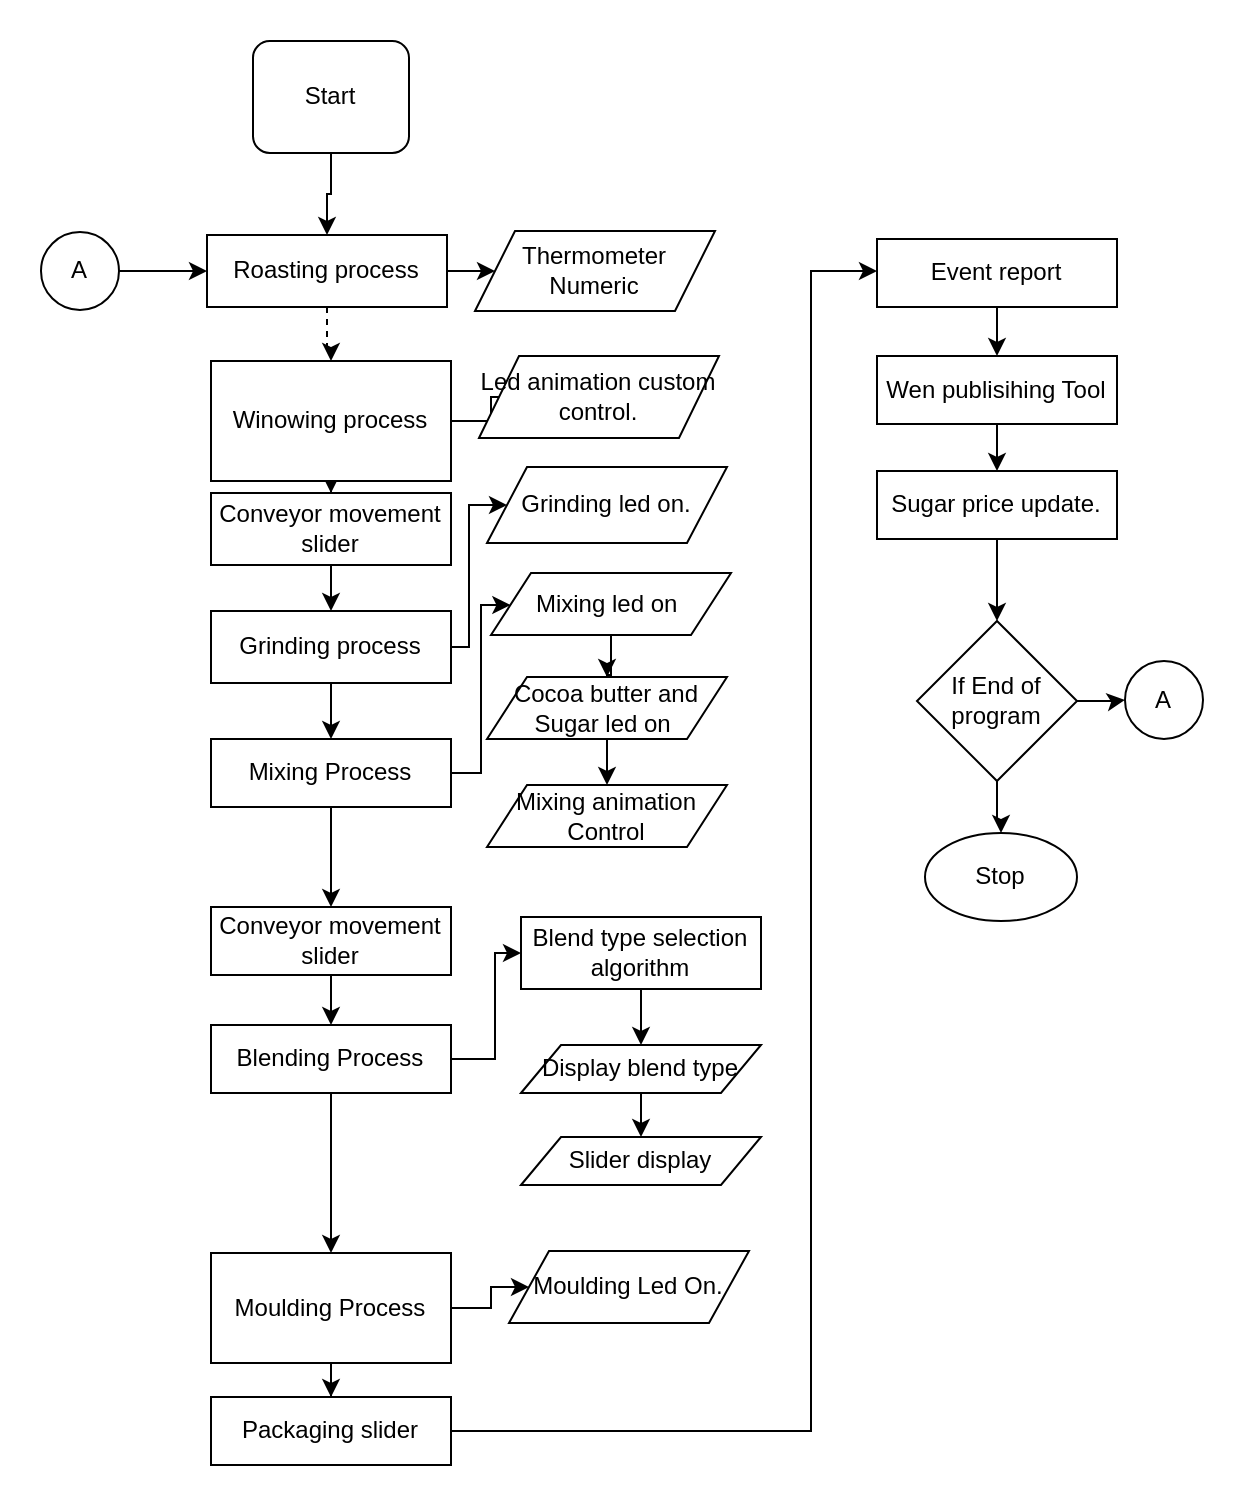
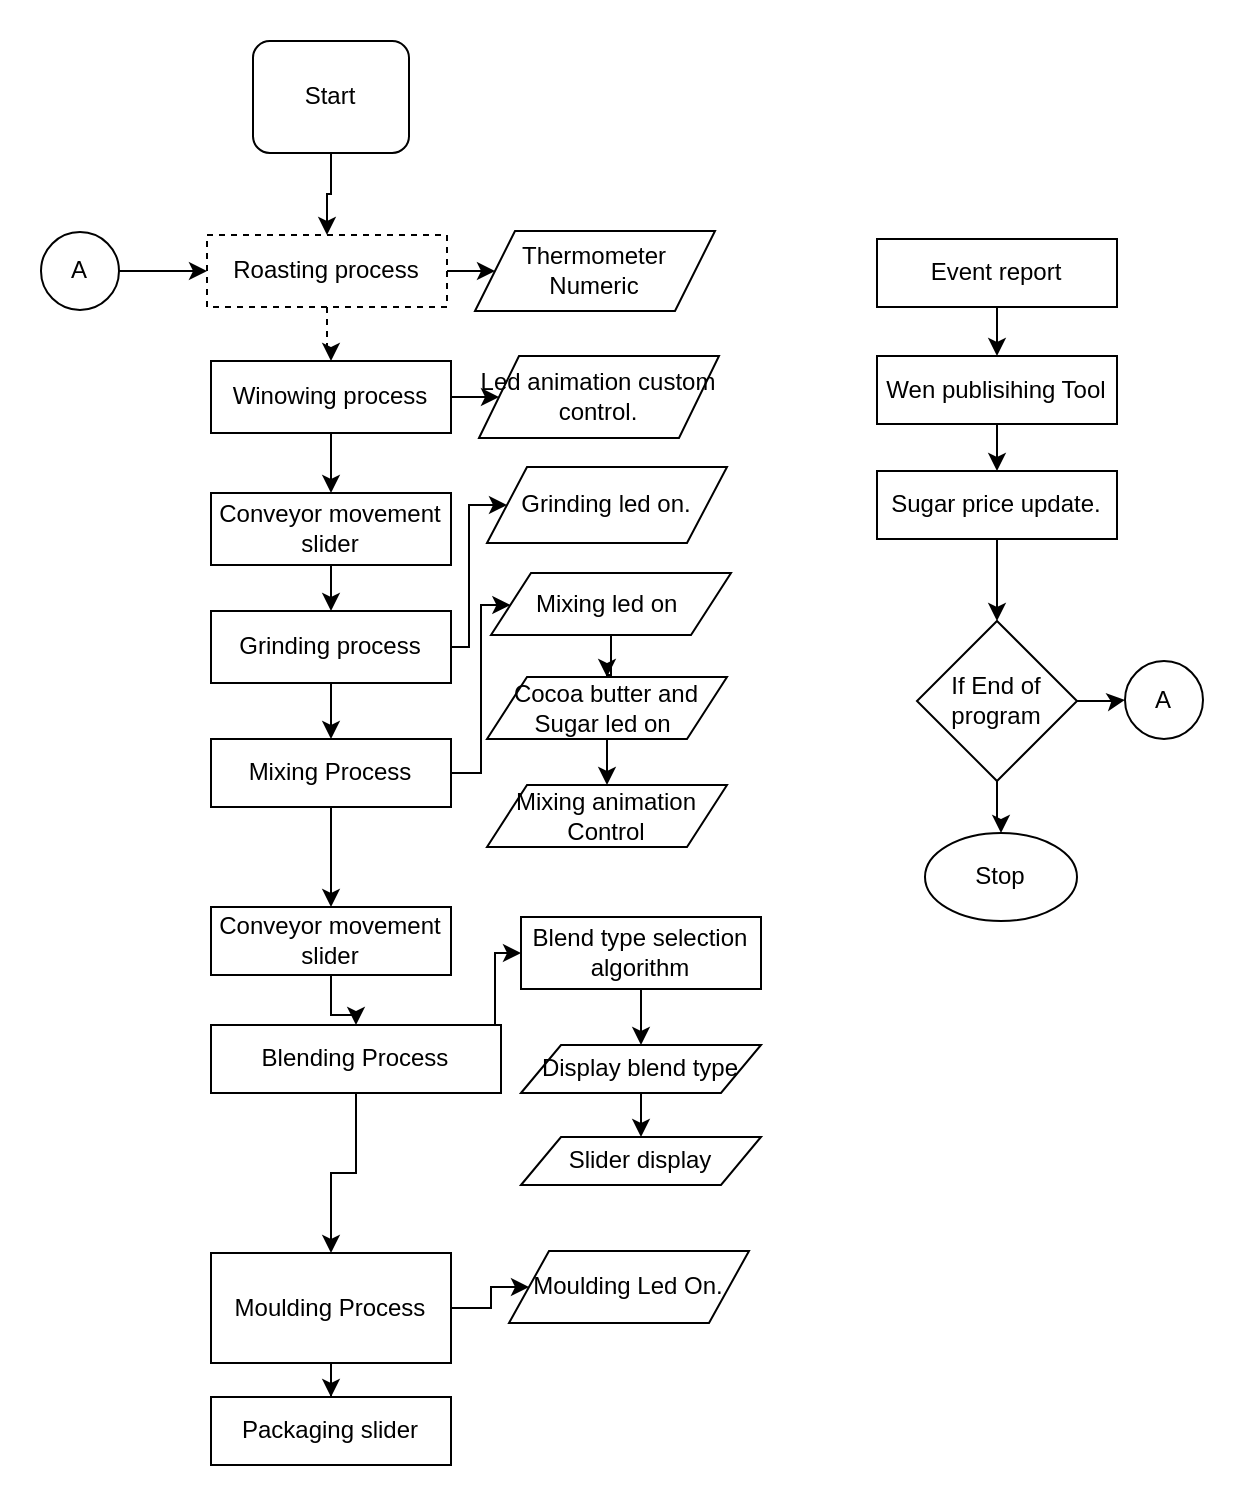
  <mxCell id="0" />
  <mxCell id="1" parent="0" />
  <mxCell id="2" value="" style="edgeStyle=orthogonalEdgeStyle;rounded=0;orthogonalLoop=1;jettySize=auto;html=1;" edge="1" parent="1" source="3" target="6"><mxGeometry relative="1" as="geometry" /></mxCell>
  <mxCell id="3" value="Start" style="whiteSpace=wrap;html=1;rounded=1;" vertex="1" parent="1"><mxGeometry x="126" y="20" width="78" height="56" as="geometry" /></mxCell>
  <mxCell id="4" value="" style="edgeStyle=orthogonalEdgeStyle;rounded=0;orthogonalLoop=1;jettySize=auto;html=1;" edge="1" parent="1" source="6" target="7"><mxGeometry relative="1" as="geometry" /></mxCell>
  <mxCell id="5" value="" style="edgeStyle=orthogonalEdgeStyle;rounded=0;orthogonalLoop=1;jettySize=auto;html=1;dashed=1;" edge="1" parent="1" source="6" target="10"><mxGeometry relative="1" as="geometry" /></mxCell>
- <mxCell id="6" value="Roasting process" style="rounded=0;whiteSpace=wrap;html=1;" vertex="1" parent="1"><mxGeometry x="103" y="117" width="120" height="36" as="geometry" /></mxCell>
+ <mxCell id="6" value="Roasting process" style="rounded=0;whiteSpace=wrap;html=1;dashed=1;" vertex="1" parent="1"><mxGeometry x="103" y="117" width="120" height="36" as="geometry" /></mxCell>
  <mxCell id="7" value="Thermometer Numeric" style="shape=parallelogram;perimeter=parallelogramPerimeter;whiteSpace=wrap;html=1;fixedSize=1;rounded=0;" vertex="1" parent="1"><mxGeometry x="237" y="115" width="120" height="40" as="geometry" /></mxCell>
  <mxCell id="8" value="" style="edgeStyle=orthogonalEdgeStyle;rounded=0;orthogonalLoop=1;jettySize=auto;html=1;" edge="1" parent="1" source="10" target="11"><mxGeometry relative="1" as="geometry" /></mxCell>
  <mxCell id="9" value="" style="edgeStyle=orthogonalEdgeStyle;rounded=0;orthogonalLoop=1;jettySize=auto;html=1;" edge="1" parent="1" source="10" target="13"><mxGeometry relative="1" as="geometry" /></mxCell>
- <mxCell id="10" value="Winowing process" style="rounded=0;whiteSpace=wrap;html=1;" vertex="1" parent="1"><mxGeometry x="105" y="180" width="120" height="60" as="geometry" /></mxCell>
+ <mxCell id="10" value="Winowing process" style="rounded=0;whiteSpace=wrap;html=1;" vertex="1" parent="1"><mxGeometry x="105" y="180" width="120" height="36" as="geometry" /></mxCell>
  <mxCell id="11" value="Led animation custom control." style="shape=parallelogram;perimeter=parallelogramPerimeter;whiteSpace=wrap;html=1;fixedSize=1;" vertex="1" parent="1"><mxGeometry x="239" y="177.5" width="120" height="41" as="geometry" /></mxCell>
  <mxCell id="12" value="" style="edgeStyle=orthogonalEdgeStyle;rounded=0;orthogonalLoop=1;jettySize=auto;html=1;" edge="1" parent="1" source="13" target="16"><mxGeometry relative="1" as="geometry" /></mxCell>
  <mxCell id="13" value="Conveyor movement slider" style="rounded=0;whiteSpace=wrap;html=1;" vertex="1" parent="1"><mxGeometry x="105" y="246" width="120" height="36" as="geometry" /></mxCell>
  <mxCell id="14" value="" style="edgeStyle=orthogonalEdgeStyle;rounded=0;orthogonalLoop=1;jettySize=auto;html=1;" edge="1" parent="1" source="16" target="19"><mxGeometry relative="1" as="geometry" /></mxCell>
  <mxCell id="15" value="" style="edgeStyle=orthogonalEdgeStyle;rounded=0;orthogonalLoop=1;jettySize=auto;html=1;" edge="1" parent="1" source="16" target="20"><mxGeometry relative="1" as="geometry"><Array as="points"><mxPoint x="234" y="323" /><mxPoint x="234" y="252" /></Array></mxGeometry></mxCell>
  <mxCell id="16" value="Grinding process" style="rounded=0;whiteSpace=wrap;html=1;" vertex="1" parent="1"><mxGeometry x="105" y="305" width="120" height="36" as="geometry" /></mxCell>
  <mxCell id="17" value="" style="edgeStyle=orthogonalEdgeStyle;rounded=0;orthogonalLoop=1;jettySize=auto;html=1;" edge="1" parent="1" source="19" target="22"><mxGeometry relative="1" as="geometry"><Array as="points"><mxPoint x="240" y="386" /><mxPoint x="240" y="302" /></Array></mxGeometry></mxCell>
  <mxCell id="18" value="" style="edgeStyle=orthogonalEdgeStyle;rounded=0;orthogonalLoop=1;jettySize=auto;html=1;" edge="1" parent="1" source="19" target="27"><mxGeometry relative="1" as="geometry" /></mxCell>
  <mxCell id="19" value="Mixing Process" style="rounded=0;whiteSpace=wrap;html=1;" vertex="1" parent="1"><mxGeometry x="105" y="369" width="120" height="34" as="geometry" /></mxCell>
  <mxCell id="20" value="Grinding led on." style="shape=parallelogram;perimeter=parallelogramPerimeter;whiteSpace=wrap;html=1;fixedSize=1;rounded=0;" vertex="1" parent="1"><mxGeometry x="243" y="233" width="120" height="38" as="geometry" /></mxCell>
  <mxCell id="21" value="" style="edgeStyle=orthogonalEdgeStyle;rounded=0;orthogonalLoop=1;jettySize=auto;html=1;" edge="1" parent="1" source="22" target="24"><mxGeometry relative="1" as="geometry" /></mxCell>
  <mxCell id="22" value="Mixing led on&amp;nbsp;" style="shape=parallelogram;perimeter=parallelogramPerimeter;whiteSpace=wrap;html=1;fixedSize=1;rounded=0;" vertex="1" parent="1"><mxGeometry x="245" y="286" width="120" height="31" as="geometry" /></mxCell>
  <mxCell id="23" value="" style="edgeStyle=orthogonalEdgeStyle;rounded=0;orthogonalLoop=1;jettySize=auto;html=1;" edge="1" parent="1" source="24" target="25"><mxGeometry relative="1" as="geometry" /></mxCell>
  <mxCell id="24" value="Cocoa butter and Sugar led on&amp;nbsp;" style="shape=parallelogram;perimeter=parallelogramPerimeter;whiteSpace=wrap;html=1;fixedSize=1;rounded=0;" vertex="1" parent="1"><mxGeometry x="243" y="338" width="120" height="31" as="geometry" /></mxCell>
  <mxCell id="25" value="Mixing animation Control" style="shape=parallelogram;perimeter=parallelogramPerimeter;whiteSpace=wrap;html=1;fixedSize=1;rounded=0;" vertex="1" parent="1"><mxGeometry x="243" y="392" width="120" height="31" as="geometry" /></mxCell>
  <mxCell id="26" value="" style="edgeStyle=orthogonalEdgeStyle;rounded=0;orthogonalLoop=1;jettySize=auto;html=1;" edge="1" parent="1" source="27" target="30"><mxGeometry relative="1" as="geometry" /></mxCell>
  <mxCell id="27" value="Conveyor movement slider" style="rounded=0;whiteSpace=wrap;html=1;" vertex="1" parent="1"><mxGeometry x="105" y="453" width="120" height="34" as="geometry" /></mxCell>
  <mxCell id="28" value="" style="edgeStyle=orthogonalEdgeStyle;rounded=0;orthogonalLoop=1;jettySize=auto;html=1;" edge="1" parent="1" source="30" target="32"><mxGeometry relative="1" as="geometry"><Array as="points"><mxPoint x="247" y="529" /><mxPoint x="247" y="476" /></Array></mxGeometry></mxCell>
  <mxCell id="29" value="" style="edgeStyle=orthogonalEdgeStyle;rounded=0;orthogonalLoop=1;jettySize=auto;html=1;" edge="1" parent="1" source="30" target="38"><mxGeometry relative="1" as="geometry" /></mxCell>
- <mxCell id="30" value="Blending Process" style="rounded=0;whiteSpace=wrap;html=1;" vertex="1" parent="1"><mxGeometry x="105" y="512" width="120" height="34" as="geometry" /></mxCell>
+ <mxCell id="30" value="Blending Process" style="rounded=0;whiteSpace=wrap;html=1;" vertex="1" parent="1"><mxGeometry x="105" y="512" width="145" height="34" as="geometry" /></mxCell>
  <mxCell id="31" value="" style="edgeStyle=orthogonalEdgeStyle;rounded=0;orthogonalLoop=1;jettySize=auto;html=1;" edge="1" parent="1" source="32" target="34"><mxGeometry relative="1" as="geometry" /></mxCell>
  <mxCell id="32" value="Blend type selection algorithm" style="rounded=0;whiteSpace=wrap;html=1;" vertex="1" parent="1"><mxGeometry x="260" y="458" width="120" height="36" as="geometry" /></mxCell>
  <mxCell id="33" value="" style="edgeStyle=orthogonalEdgeStyle;rounded=0;orthogonalLoop=1;jettySize=auto;html=1;" edge="1" parent="1" source="34" target="35"><mxGeometry relative="1" as="geometry" /></mxCell>
  <mxCell id="34" value="Display blend type" style="shape=parallelogram;perimeter=parallelogramPerimeter;whiteSpace=wrap;html=1;fixedSize=1;rounded=0;" vertex="1" parent="1"><mxGeometry x="260" y="522" width="120" height="24" as="geometry" /></mxCell>
  <mxCell id="35" value="Slider display" style="shape=parallelogram;perimeter=parallelogramPerimeter;whiteSpace=wrap;html=1;fixedSize=1;rounded=0;" vertex="1" parent="1"><mxGeometry x="260" y="568" width="120" height="24" as="geometry" /></mxCell>
  <mxCell id="36" value="" style="edgeStyle=orthogonalEdgeStyle;rounded=0;orthogonalLoop=1;jettySize=auto;html=1;" edge="1" parent="1" source="38" target="39"><mxGeometry relative="1" as="geometry" /></mxCell>
  <mxCell id="37" value="" style="edgeStyle=orthogonalEdgeStyle;rounded=0;orthogonalLoop=1;jettySize=auto;html=1;" edge="1" parent="1" source="38" target="41"><mxGeometry relative="1" as="geometry" /></mxCell>
  <mxCell id="38" value="Moulding Process" style="rounded=0;whiteSpace=wrap;html=1;" vertex="1" parent="1"><mxGeometry x="105" y="626" width="120" height="55" as="geometry" /></mxCell>
  <mxCell id="39" value="Moulding Led On." style="shape=parallelogram;perimeter=parallelogramPerimeter;whiteSpace=wrap;html=1;fixedSize=1;rounded=0;" vertex="1" parent="1"><mxGeometry x="254" y="625" width="120" height="36" as="geometry" /></mxCell>
- <mxCell id="40" value="" style="edgeStyle=orthogonalEdgeStyle;rounded=0;orthogonalLoop=1;jettySize=auto;html=1;" edge="1" parent="1" source="41" target="43"><mxGeometry relative="1" as="geometry"><Array as="points"><mxPoint x="405" y="715" /><mxPoint x="405" y="135" /></Array></mxGeometry></mxCell>
  <mxCell id="41" value="Packaging slider" style="rounded=0;whiteSpace=wrap;html=1;" vertex="1" parent="1"><mxGeometry x="105" y="698" width="120" height="34" as="geometry" /></mxCell>
  <mxCell id="42" value="" style="edgeStyle=orthogonalEdgeStyle;rounded=0;orthogonalLoop=1;jettySize=auto;html=1;" edge="1" parent="1" source="43" target="45"><mxGeometry relative="1" as="geometry" /></mxCell>
  <mxCell id="43" value="Event report" style="rounded=0;whiteSpace=wrap;html=1;" vertex="1" parent="1"><mxGeometry x="438" y="119" width="120" height="34" as="geometry" /></mxCell>
  <mxCell id="44" value="" style="edgeStyle=orthogonalEdgeStyle;rounded=0;orthogonalLoop=1;jettySize=auto;html=1;" edge="1" parent="1" source="45" target="47"><mxGeometry relative="1" as="geometry" /></mxCell>
  <mxCell id="45" value="Wen publisihing Tool" style="rounded=0;whiteSpace=wrap;html=1;" vertex="1" parent="1"><mxGeometry x="438" y="177.5" width="120" height="34" as="geometry" /></mxCell>
  <mxCell id="46" value="" style="edgeStyle=orthogonalEdgeStyle;rounded=0;orthogonalLoop=1;jettySize=auto;html=1;" edge="1" parent="1" source="47" target="50"><mxGeometry relative="1" as="geometry" /></mxCell>
  <mxCell id="47" value="Sugar price update." style="rounded=0;whiteSpace=wrap;html=1;" vertex="1" parent="1"><mxGeometry x="438" y="235" width="120" height="34" as="geometry" /></mxCell>
  <mxCell id="48" value="" style="edgeStyle=orthogonalEdgeStyle;rounded=0;orthogonalLoop=1;jettySize=auto;html=1;" edge="1" parent="1" source="50" target="51"><mxGeometry relative="1" as="geometry" /></mxCell>
  <mxCell id="49" value="" style="edgeStyle=orthogonalEdgeStyle;rounded=0;orthogonalLoop=1;jettySize=auto;html=1;" edge="1" parent="1" source="50" target="52"><mxGeometry relative="1" as="geometry" /></mxCell>
  <mxCell id="50" value="If End of program" style="rhombus;whiteSpace=wrap;html=1;rounded=0;" vertex="1" parent="1"><mxGeometry x="458" y="310" width="80" height="80" as="geometry" /></mxCell>
  <mxCell id="51" value="Stop" style="ellipse;whiteSpace=wrap;html=1;rounded=0;" vertex="1" parent="1"><mxGeometry x="462" y="416" width="76" height="44" as="geometry" /></mxCell>
  <mxCell id="52" value="A" style="ellipse;whiteSpace=wrap;html=1;rounded=0;" vertex="1" parent="1"><mxGeometry x="562" y="330" width="39" height="39" as="geometry" /></mxCell>
  <mxCell id="53" style="edgeStyle=orthogonalEdgeStyle;rounded=0;orthogonalLoop=1;jettySize=auto;html=1;entryX=0;entryY=0.5;entryDx=0;entryDy=0;" edge="1" parent="1" source="54" target="6"><mxGeometry relative="1" as="geometry" /></mxCell>
  <mxCell id="54" value="A" style="ellipse;whiteSpace=wrap;html=1;rounded=0;" vertex="1" parent="1"><mxGeometry x="20" y="115.5" width="39" height="39" as="geometry" /></mxCell>
